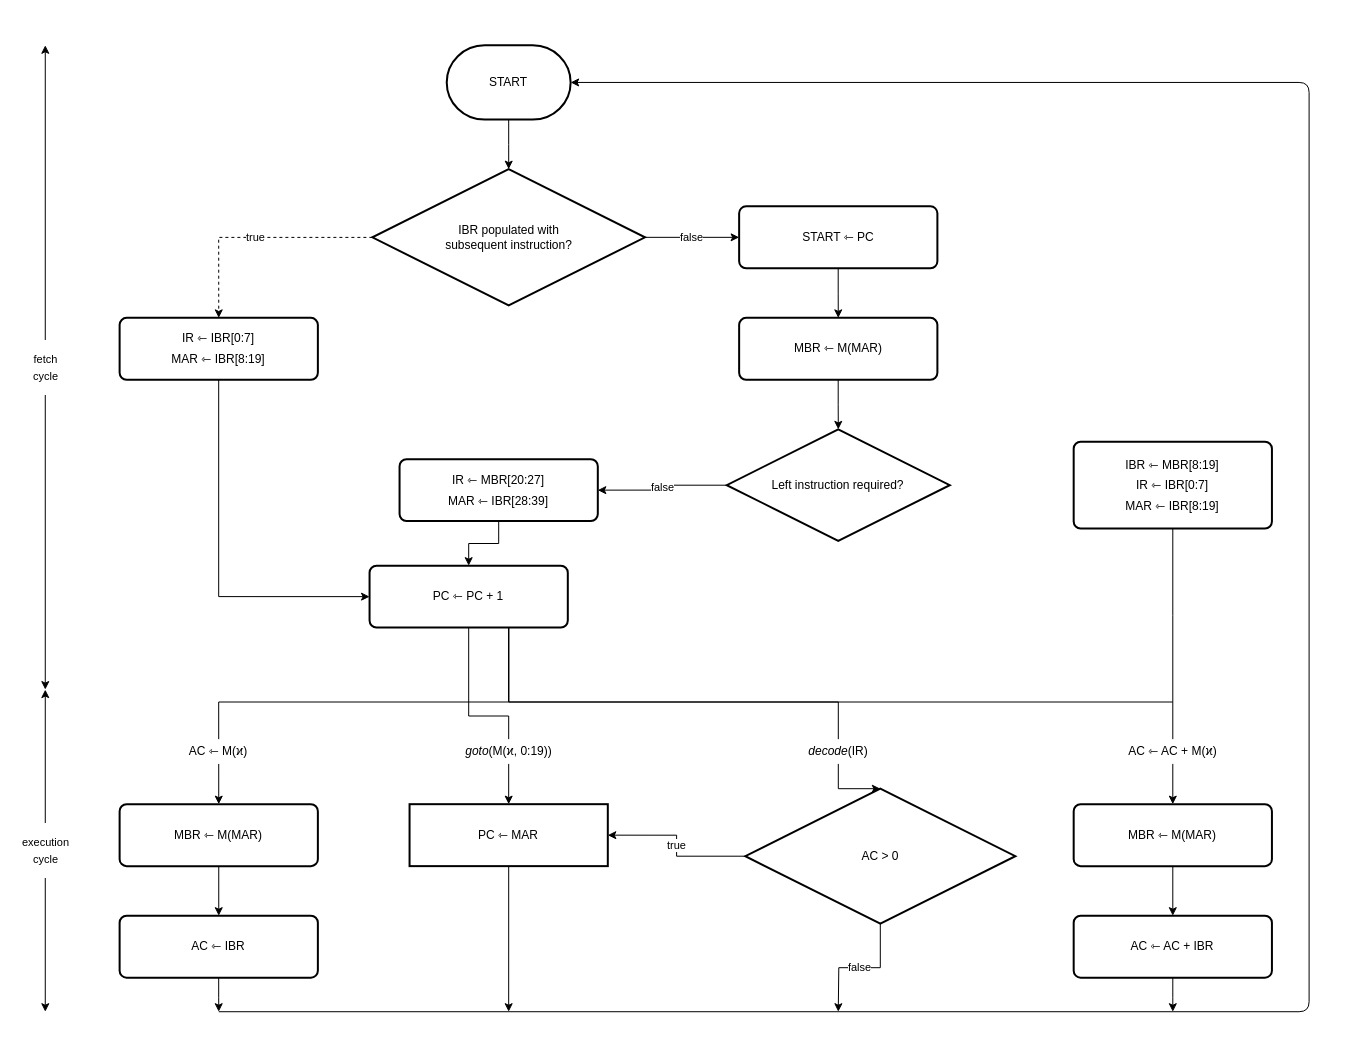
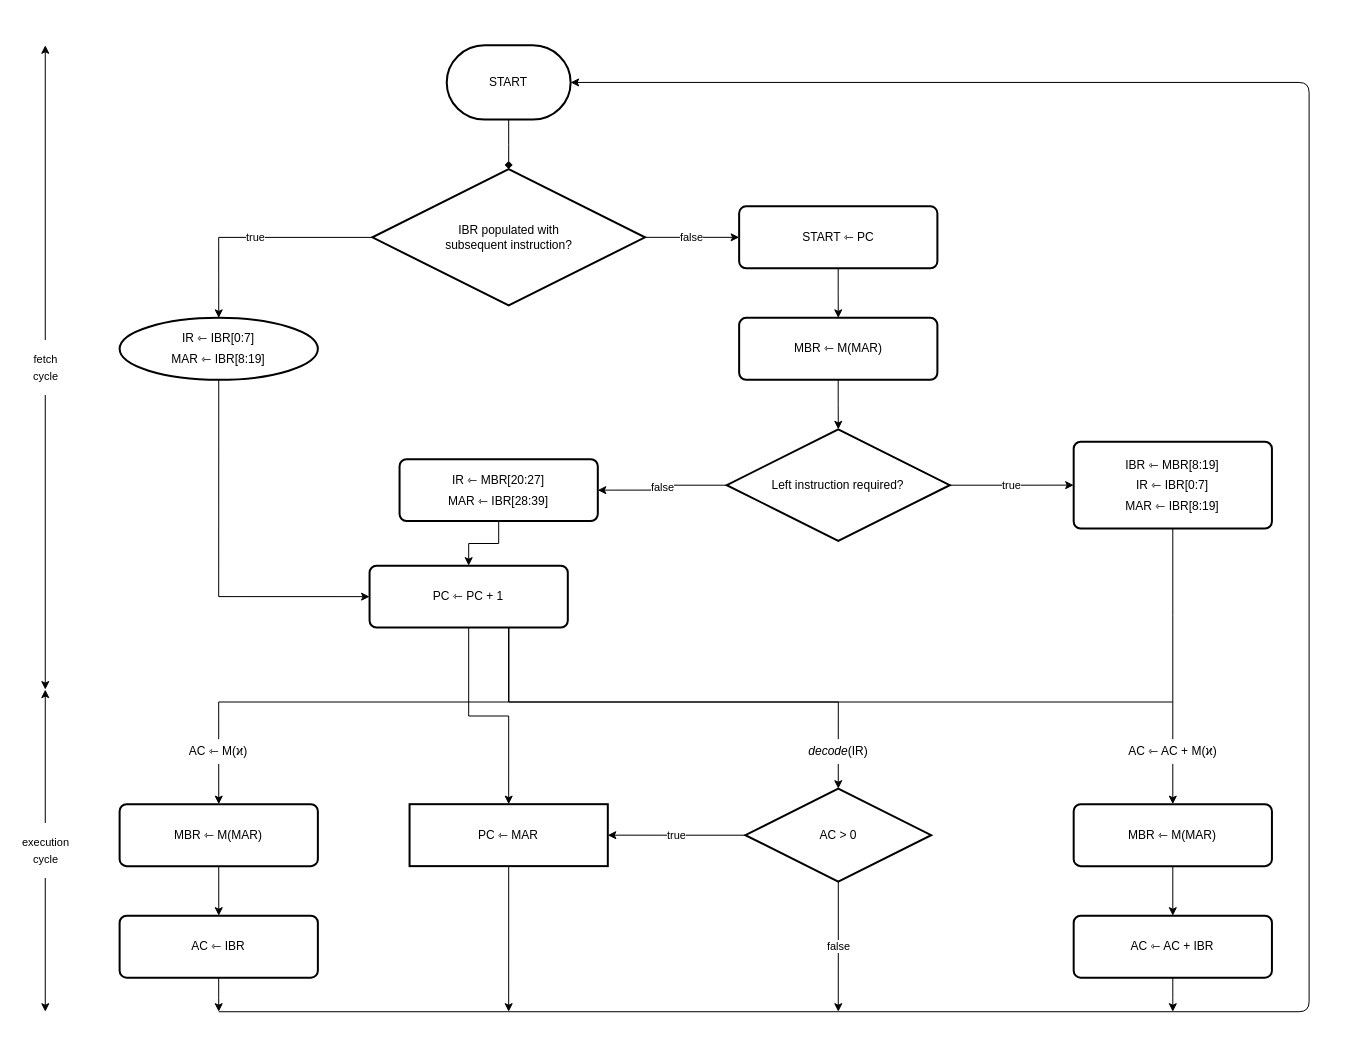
  <mxCell id="0" />
  <mxCell id="1" parent="0" />
  <mxCell id="2" value="" style="group" vertex="1" connectable="0" parent="1"><mxGeometry x="20" y="20" width="1313.38" height="1016" as="geometry" /></mxCell>
  <mxCell id="3" value="" style="group" vertex="1" connectable="0" parent="2"><mxGeometry x="99.123" y="24.78" width="1189.476" height="966.439" as="geometry" /></mxCell>
  <mxCell id="4" value="START" style="strokeWidth=2;html=1;shape=mxgraph.flowchart.terminator;whiteSpace=wrap;" vertex="1" parent="3"><mxGeometry x="327.106" width="123.904" height="74.341" as="geometry" /></mxCell>
  <mxCell id="5" value="IBR populated with&lt;br&gt;subsequent instruction?" style="strokeWidth=2;html=1;shape=mxgraph.flowchart.decision;whiteSpace=wrap;" vertex="1" parent="3"><mxGeometry x="252.764" y="123.902" width="272.588" height="136.293" as="geometry" /></mxCell>
- <mxCell id="6" style="edgeStyle=orthogonalEdgeStyle;rounded=0;orthogonalLoop=1;jettySize=auto;html=1;" edge="1" parent="3" source="4" target="5"><mxGeometry relative="1" as="geometry" /></mxCell>
+ <mxCell id="6" style="edgeStyle=orthogonalEdgeStyle;rounded=0;orthogonalLoop=1;jettySize=auto;html=1;endArrow=diamond;" edge="1" parent="3" source="4" target="5"><mxGeometry relative="1" as="geometry" /></mxCell>
  <mxCell id="7" value="START ⇽ PC" style="rounded=1;whiteSpace=wrap;html=1;absoluteArcSize=1;arcSize=14;strokeWidth=2;verticalAlign=middle;" vertex="1" parent="3"><mxGeometry x="619.519" y="161.073" width="198.246" height="61.951" as="geometry" /></mxCell>
  <mxCell id="8" value="false" style="edgeStyle=orthogonalEdgeStyle;rounded=0;orthogonalLoop=1;jettySize=auto;html=1;exitX=1;exitY=0.5;exitDx=0;exitDy=0;exitPerimeter=0;entryX=0;entryY=0.5;entryDx=0;entryDy=0;" edge="1" parent="3" source="5" target="7"><mxGeometry relative="1" as="geometry"><mxPoint x="619.519" y="198.244" as="targetPoint" /><Array as="points" /></mxGeometry></mxCell>
  <mxCell id="9" value="MBR ⇽ M(MAR)" style="rounded=1;whiteSpace=wrap;html=1;absoluteArcSize=1;arcSize=14;strokeWidth=2;verticalAlign=middle;" vertex="1" parent="3"><mxGeometry x="619.519" y="272.585" width="198.246" height="61.951" as="geometry" /></mxCell>
  <mxCell id="10" style="edgeStyle=orthogonalEdgeStyle;rounded=0;orthogonalLoop=1;jettySize=auto;html=1;entryX=0.5;entryY=0;entryDx=0;entryDy=0;" edge="1" parent="3" source="7" target="9"><mxGeometry relative="1" as="geometry" /></mxCell>
  <mxCell id="11" value="Left instruction required?" style="strokeWidth=2;html=1;shape=mxgraph.flowchart.decision;whiteSpace=wrap;" vertex="1" parent="3"><mxGeometry x="607.128" y="384.098" width="223.027" height="111.512" as="geometry" /></mxCell>
  <mxCell id="12" style="edgeStyle=orthogonalEdgeStyle;rounded=0;orthogonalLoop=1;jettySize=auto;html=1;" edge="1" parent="3" source="9" target="11"><mxGeometry relative="1" as="geometry" /></mxCell>
- <mxCell id="13" value="&lt;p style=&quot;line-height: 169%&quot;&gt;IR ⇽ IBR[0:7]&lt;br&gt;MAR ⇽ IBR[8:19]&lt;/p&gt;" style="rounded=1;whiteSpace=wrap;html=1;absoluteArcSize=1;arcSize=14;strokeWidth=2;verticalAlign=middle;" vertex="1" parent="3"><mxGeometry y="272.585" width="198.246" height="61.951" as="geometry" /></mxCell>
- <mxCell id="14" value="true" style="edgeStyle=orthogonalEdgeStyle;rounded=0;orthogonalLoop=1;jettySize=auto;html=1;entryX=0.5;entryY=0;entryDx=0;entryDy=0;dashed=1;" edge="1" parent="3" source="5" target="13"><mxGeometry relative="1" as="geometry" /></mxCell>
+ <mxCell id="13" value="&lt;p style=&quot;line-height: 169%&quot;&gt;IR ⇽ IBR[0:7]&lt;br&gt;MAR ⇽ IBR[8:19]&lt;/p&gt;" style="ellipse;whiteSpace=wrap;html=1;absoluteArcSize=1;arcSize=14;strokeWidth=2;verticalAlign=middle;" vertex="1" parent="3"><mxGeometry y="272.585" width="198.246" height="61.951" as="geometry" /></mxCell>
+ <mxCell id="14" value="true" style="edgeStyle=orthogonalEdgeStyle;rounded=0;orthogonalLoop=1;jettySize=auto;html=1;entryX=0.5;entryY=0;entryDx=0;entryDy=0;" edge="1" parent="3" source="5" target="13"><mxGeometry relative="1" as="geometry" /></mxCell>
  <mxCell id="15" value="&lt;p style=&quot;line-height: 169%&quot;&gt;IR ⇽ MBR[20:27]&lt;br&gt;MAR ⇽ IBR[28:39]&lt;/p&gt;" style="rounded=1;whiteSpace=wrap;html=1;absoluteArcSize=1;arcSize=14;strokeWidth=2;verticalAlign=middle;" vertex="1" parent="3"><mxGeometry x="279.935" y="413.878" width="198.246" height="61.951" as="geometry" /></mxCell>
  <mxCell id="16" value="false" style="edgeStyle=orthogonalEdgeStyle;rounded=0;orthogonalLoop=1;jettySize=auto;html=1;entryX=1;entryY=0.5;entryDx=0;entryDy=0;" edge="1" parent="3" source="11" target="15"><mxGeometry relative="1" as="geometry" /></mxCell>
  <mxCell id="17" value="PC ⇽ PC + 1" style="rounded=1;whiteSpace=wrap;html=1;absoluteArcSize=1;arcSize=14;strokeWidth=2;verticalAlign=middle;" vertex="1" parent="3"><mxGeometry x="249.935" y="520.39" width="198.246" height="61.951" as="geometry" /></mxCell>
  <mxCell id="18" style="edgeStyle=orthogonalEdgeStyle;rounded=0;orthogonalLoop=1;jettySize=auto;html=1;entryX=0;entryY=0.5;entryDx=0;entryDy=0;" edge="1" parent="3" source="13" target="17"><mxGeometry relative="1" as="geometry"><Array as="points"><mxPoint x="99.123" y="551.366" /></Array></mxGeometry></mxCell>
  <mxCell id="19" style="edgeStyle=orthogonalEdgeStyle;rounded=0;orthogonalLoop=1;jettySize=auto;html=1;" edge="1" parent="3" source="15" target="17"><mxGeometry relative="1" as="geometry" /></mxCell>
  <mxCell id="20" style="edgeStyle=orthogonalEdgeStyle;rounded=0;orthogonalLoop=1;jettySize=auto;html=1;endArrow=none;endFill=0;" edge="1" parent="3" source="21"><mxGeometry relative="1" as="geometry"><mxPoint x="1053.182" y="656.683" as="targetPoint" /></mxGeometry></mxCell>
  <mxCell id="21" value="&lt;p style=&quot;line-height: 169%&quot;&gt;IBR ⇽&amp;nbsp;MBR[8:19]&lt;br&gt;IR ⇽ IBR[0:7]&lt;br&gt;MAR ⇽ IBR[8:19]&lt;br&gt;&lt;/p&gt;" style="rounded=1;whiteSpace=wrap;html=1;absoluteArcSize=1;arcSize=14;strokeWidth=2;verticalAlign=middle;" vertex="1" parent="3"><mxGeometry x="954.059" y="396.488" width="198.246" height="86.732" as="geometry" /></mxCell>
+ <mxCell id="22" value="true" style="edgeStyle=orthogonalEdgeStyle;rounded=0;orthogonalLoop=1;jettySize=auto;html=1;entryX=0;entryY=0.5;entryDx=0;entryDy=0;" edge="1" parent="3" source="11" target="21"><mxGeometry relative="1" as="geometry" /></mxCell>
  <mxCell id="23" style="edgeStyle=orthogonalEdgeStyle;rounded=0;orthogonalLoop=1;jettySize=auto;html=1;" edge="1" parent="3" source="24"><mxGeometry relative="1" as="geometry"><mxPoint x="389.058" y="966.439" as="targetPoint" /></mxGeometry></mxCell>
  <mxCell id="24" value="PC ⇽ MAR" style="whiteSpace=wrap;html=1;absoluteArcSize=1;arcSize=14;strokeWidth=2;verticalAlign=middle;rounded=0;" vertex="1" parent="3"><mxGeometry x="289.935" y="758.902" width="198.246" height="61.951" as="geometry" /></mxCell>
  <mxCell id="25" style="edgeStyle=orthogonalEdgeStyle;rounded=0;orthogonalLoop=1;jettySize=auto;html=1;entryX=0.5;entryY=0;entryDx=0;entryDy=0;" edge="1" parent="3" source="17" target="24"><mxGeometry relative="1" as="geometry" /></mxCell>
  <mxCell id="26" value="MBR ⇽ M(MAR)" style="rounded=1;whiteSpace=wrap;html=1;absoluteArcSize=1;arcSize=14;strokeWidth=2;verticalAlign=middle;" vertex="1" parent="3"><mxGeometry y="758.902" width="198.246" height="61.951" as="geometry" /></mxCell>
  <mxCell id="27" style="edgeStyle=orthogonalEdgeStyle;rounded=0;orthogonalLoop=1;jettySize=auto;html=1;entryX=0.5;entryY=0;entryDx=0;entryDy=0;" edge="1" parent="3" source="17" target="26"><mxGeometry relative="1" as="geometry"><Array as="points"><mxPoint x="389.058" y="656.683" /><mxPoint x="99.123" y="656.683" /></Array></mxGeometry></mxCell>
  <mxCell id="28" style="edgeStyle=orthogonalEdgeStyle;rounded=0;orthogonalLoop=1;jettySize=auto;html=1;" edge="1" parent="3" source="29"><mxGeometry relative="1" as="geometry"><mxPoint x="99.123" y="966.439" as="targetPoint" /></mxGeometry></mxCell>
  <mxCell id="29" value="AC ⇽ IBR" style="rounded=1;whiteSpace=wrap;html=1;absoluteArcSize=1;arcSize=14;strokeWidth=2;verticalAlign=middle;" vertex="1" parent="3"><mxGeometry y="870.415" width="198.246" height="61.951" as="geometry" /></mxCell>
  <mxCell id="30" style="edgeStyle=orthogonalEdgeStyle;rounded=0;orthogonalLoop=1;jettySize=auto;html=1;entryX=0.5;entryY=0;entryDx=0;entryDy=0;" edge="1" parent="3" source="26" target="29"><mxGeometry relative="1" as="geometry" /></mxCell>
  <mxCell id="31" value="true" style="edgeStyle=orthogonalEdgeStyle;rounded=0;orthogonalLoop=1;jettySize=auto;html=1;entryX=1;entryY=0.5;entryDx=0;entryDy=0;" edge="1" parent="3" source="33" target="24"><mxGeometry relative="1" as="geometry"><mxPoint x="495.615" y="796.073" as="targetPoint" /></mxGeometry></mxCell>
  <mxCell id="32" value="false" style="edgeStyle=orthogonalEdgeStyle;rounded=0;orthogonalLoop=1;jettySize=auto;html=1;" edge="1" parent="3" source="33"><mxGeometry relative="1" as="geometry"><mxPoint x="718.642" y="966.439" as="targetPoint" /></mxGeometry></mxCell>
- <mxCell id="33" value="AC &amp;gt; 0" style="strokeWidth=2;html=1;shape=mxgraph.flowchart.decision;whiteSpace=wrap;" vertex="1" parent="3"><mxGeometry x="625.714" y="743.415" width="270" height="135" as="geometry" /></mxCell>
+ <mxCell id="33" value="AC &amp;gt; 0" style="strokeWidth=2;html=1;shape=mxgraph.flowchart.decision;whiteSpace=wrap;" vertex="1" parent="3"><mxGeometry x="625.714" y="743.415" width="185.856" height="92.927" as="geometry" /></mxCell>
  <mxCell id="34" style="edgeStyle=orthogonalEdgeStyle;rounded=0;orthogonalLoop=1;jettySize=auto;html=1;entryX=0.5;entryY=0;entryDx=0;entryDy=0;entryPerimeter=0;" edge="1" parent="3" source="17" target="33"><mxGeometry relative="1" as="geometry"><Array as="points"><mxPoint x="389.058" y="656.683" /><mxPoint x="718.642" y="656.683" /></Array></mxGeometry></mxCell>
  <mxCell id="35" value="MBR ⇽ M(MAR)" style="rounded=1;whiteSpace=wrap;html=1;absoluteArcSize=1;arcSize=14;strokeWidth=2;verticalAlign=middle;" vertex="1" parent="3"><mxGeometry x="954.059" y="758.902" width="198.246" height="61.951" as="geometry" /></mxCell>
  <mxCell id="36" style="edgeStyle=orthogonalEdgeStyle;rounded=0;orthogonalLoop=1;jettySize=auto;html=1;entryX=0.5;entryY=0;entryDx=0;entryDy=0;" edge="1" parent="3" source="17" target="35"><mxGeometry relative="1" as="geometry"><Array as="points"><mxPoint x="389.058" y="656.683" /><mxPoint x="1053.182" y="656.683" /></Array></mxGeometry></mxCell>
  <mxCell id="37" style="edgeStyle=orthogonalEdgeStyle;rounded=0;orthogonalLoop=1;jettySize=auto;html=1;" edge="1" parent="3" source="38"><mxGeometry relative="1" as="geometry"><mxPoint x="1053.182" y="966.439" as="targetPoint" /></mxGeometry></mxCell>
  <mxCell id="38" value="AC ⇽ AC + IBR" style="rounded=1;whiteSpace=wrap;html=1;absoluteArcSize=1;arcSize=14;strokeWidth=2;verticalAlign=middle;" vertex="1" parent="3"><mxGeometry x="954.059" y="870.415" width="198.246" height="61.951" as="geometry" /></mxCell>
  <mxCell id="39" style="edgeStyle=orthogonalEdgeStyle;rounded=0;orthogonalLoop=1;jettySize=auto;html=1;entryX=0.5;entryY=0;entryDx=0;entryDy=0;" edge="1" parent="3" source="35" target="38"><mxGeometry relative="1" as="geometry" /></mxCell>
  <mxCell id="40" value="" style="endArrow=classic;html=1;entryX=1;entryY=0.5;entryDx=0;entryDy=0;entryPerimeter=0;" edge="1" parent="3" target="4"><mxGeometry width="50" height="50" relative="1" as="geometry"><mxPoint x="99.123" y="966.439" as="sourcePoint" /><mxPoint x="879.717" y="123.902" as="targetPoint" /><Array as="points"><mxPoint x="1189.476" y="966.439" /><mxPoint x="1189.476" y="37.171" /></Array></mxGeometry></mxCell>
  <mxCell id="41" value="AC ⇽ M(ϰ)" style="text;html=1;strokeColor=none;fillColor=#ffffff;align=center;verticalAlign=middle;whiteSpace=wrap;rounded=0;" vertex="1" parent="3"><mxGeometry x="43.366" y="693.854" width="111.513" height="24.78" as="geometry" /></mxCell>
  <mxCell id="42" value="AC ⇽ AC + M(ϰ)" style="text;html=1;strokeColor=none;fillColor=#ffffff;align=center;verticalAlign=middle;whiteSpace=wrap;rounded=0;" vertex="1" parent="3"><mxGeometry x="978.84" y="693.854" width="148.685" height="24.78" as="geometry" /></mxCell>
  <mxCell id="43" value="&lt;i&gt;decode&lt;/i&gt;(IR)" style="text;html=1;strokeColor=none;fillColor=#ffffff;align=center;verticalAlign=middle;whiteSpace=wrap;rounded=0;" vertex="1" parent="3"><mxGeometry x="662.885" y="693.854" width="111.513" height="24.78" as="geometry" /></mxCell>
- <mxCell id="44" value="&lt;i&gt;goto&lt;/i&gt;(M(ϰ, 0:19))" style="text;html=1;strokeColor=none;fillColor=#ffffff;align=center;verticalAlign=middle;whiteSpace=wrap;rounded=0;" vertex="1" parent="3"><mxGeometry x="319.672" y="693.854" width="138.772" height="24.78" as="geometry" /></mxCell>
  <mxCell id="45" value="&lt;p style=&quot;line-height: 149%&quot;&gt;fetch&lt;br&gt;cycle&lt;/p&gt;" style="endArrow=classic;startArrow=classic;html=1;" edge="1" parent="2"><mxGeometry width="50" height="50" relative="1" as="geometry"><mxPoint x="24.781" y="669.073" as="sourcePoint" /><mxPoint x="24.781" y="24.78" as="targetPoint" /></mxGeometry></mxCell>
  <mxCell id="46" value="&lt;p style=&quot;line-height: 149%&quot;&gt;execution&lt;br&gt;cycle&lt;/p&gt;" style="endArrow=classic;startArrow=classic;html=1;" edge="1" parent="2"><mxGeometry width="50" height="50" relative="1" as="geometry"><mxPoint x="24.781" y="669.073" as="sourcePoint" /><mxPoint x="24.781" y="991.22" as="targetPoint" /></mxGeometry></mxCell>
